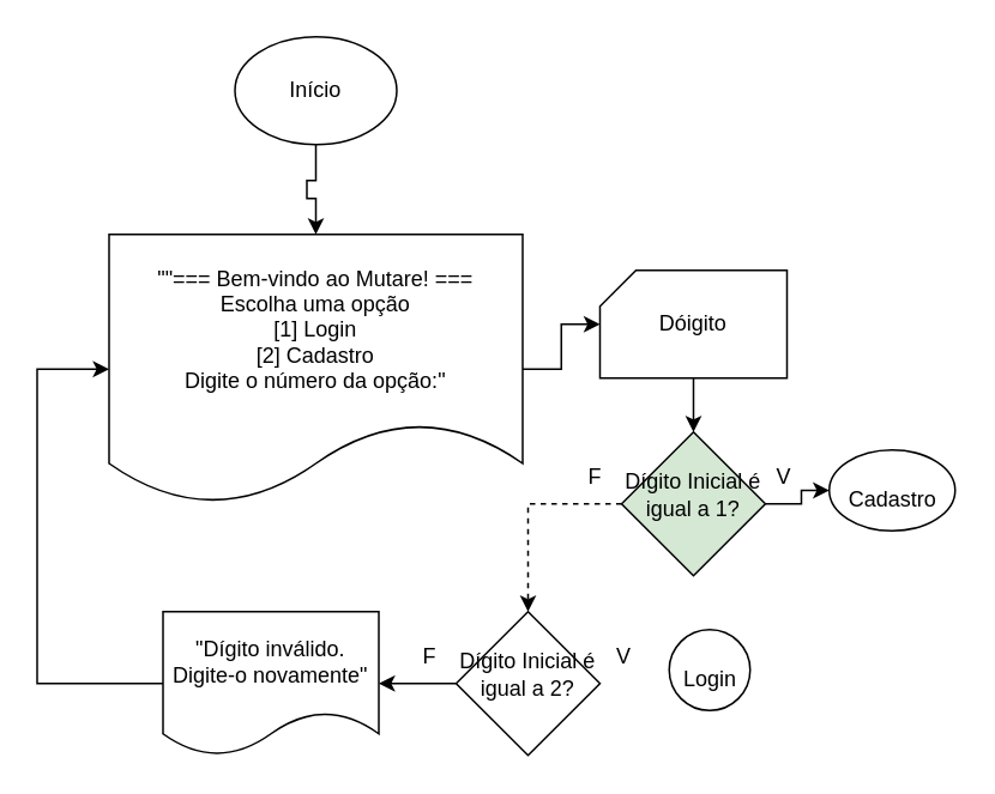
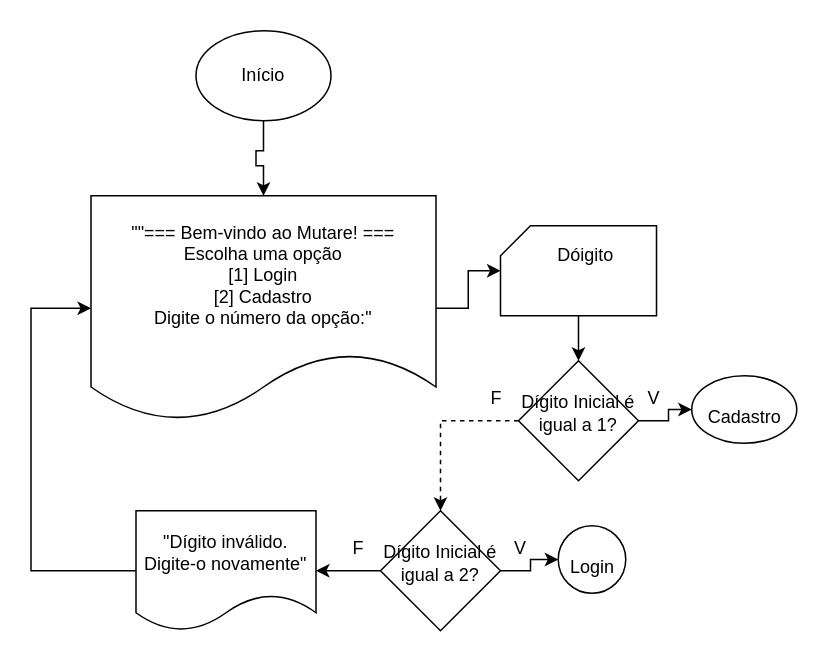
  <mxCell id="0" />
  <mxCell id="1" parent="0" />
  <mxCell id="2" value="" style="edgeStyle=orthogonalEdgeStyle;rounded=0;orthogonalLoop=1;jettySize=auto;html=1;" edge="1" parent="1" source="3" target="5"><mxGeometry relative="1" as="geometry" /></mxCell>
  <mxCell id="3" value="&quot;&quot;&lt;span style=&quot;background-color: transparent;&quot;&gt;=== Bem-vindo ao Mutare! ===&lt;/span&gt;&lt;div&gt;Escolha uma opção&lt;/div&gt;&lt;div&gt;[1] Login&lt;/div&gt;&lt;div&gt;[2] Cadastro&lt;/div&gt;&lt;span style=&quot;background-color: transparent;&quot;&gt;Digite o número da opção:&lt;/span&gt;&quot;" style="shape=document;whiteSpace=wrap;html=1;boundedLbl=1;" vertex="1" parent="1"><mxGeometry x="60" y="130" width="230" height="150" as="geometry" /></mxCell>
  <mxCell id="4" value="" style="group" vertex="1" connectable="0" parent="1"><mxGeometry x="333" y="150" width="104" height="60" as="geometry" /></mxCell>
  <mxCell id="5" value="" style="verticalLabelPosition=bottom;verticalAlign=top;html=1;shape=card;whiteSpace=wrap;size=20;arcSize=12;" vertex="1" parent="4"><mxGeometry width="104" height="60" as="geometry" /></mxCell>
- <mxCell id="6" value="Dóigito" style="text;html=1;align=center;verticalAlign=middle;whiteSpace=wrap;rounded=0;" vertex="1" parent="4"><mxGeometry x="22" y="15" width="60" height="30" as="geometry" /></mxCell>
+ <mxCell id="6" value="Dóigito" style="text;html=1;align=center;verticalAlign=middle;whiteSpace=wrap;rounded=0;" vertex="1" parent="4"><mxGeometry x="27" y="5" width="60" height="30" as="geometry" /></mxCell>
  <mxCell id="7" value="" style="edgeStyle=orthogonalEdgeStyle;rounded=0;orthogonalLoop=1;jettySize=auto;html=1;exitX=0.5;exitY=1;exitDx=0;exitDy=0;entryX=0.5;entryY=0;entryDx=0;entryDy=0;" edge="1" parent="1" source="8" target="3"><mxGeometry relative="1" as="geometry"><Array as="points"><mxPoint x="170" y="100" /><mxPoint x="170" y="110" /><mxPoint x="175" y="110" /></Array></mxGeometry></mxCell>
  <mxCell id="8" value="Início" style="ellipse;whiteSpace=wrap;html=1;" vertex="1" parent="1"><mxGeometry x="130" y="20" width="90" height="60" as="geometry" /></mxCell>
  <mxCell id="9" value="" style="edgeStyle=orthogonalEdgeStyle;rounded=0;orthogonalLoop=1;jettySize=auto;html=1;entryX=0.5;entryY=0;entryDx=0;entryDy=0;" edge="1" parent="1" source="5" target="17"><mxGeometry relative="1" as="geometry"><mxPoint x="382" y="240" as="targetPoint" /></mxGeometry></mxCell>
+ <mxCell id="10" value="" style="edgeStyle=orthogonalEdgeStyle;rounded=0;orthogonalLoop=1;jettySize=auto;html=1;" edge="1" parent="1" source="12" target="13"><mxGeometry relative="1" as="geometry" /></mxCell>
  <mxCell id="11" style="edgeStyle=orthogonalEdgeStyle;rounded=0;orthogonalLoop=1;jettySize=auto;html=1;exitX=0;exitY=0.5;exitDx=0;exitDy=0;entryX=1;entryY=0.5;entryDx=0;entryDy=0;" edge="1" parent="1" source="12" target="20"><mxGeometry relative="1" as="geometry"><mxPoint x="190" y="450" as="targetPoint" /></mxGeometry></mxCell>
  <mxCell id="12" value="&lt;div&gt;&lt;br&gt;&lt;/div&gt;&lt;div&gt;&lt;span style=&quot;background-color: transparent; color: light-dark(rgb(0, 0, 0), rgb(255, 255, 255));&quot;&gt;Dígito Inicial é igual a 2?&lt;/span&gt;&lt;/div&gt;" style="rhombus;whiteSpace=wrap;html=1;verticalAlign=top;arcSize=12;" vertex="1" parent="1"><mxGeometry x="253" y="340" width="80" height="80" as="geometry" /></mxCell>
  <mxCell id="13" value="&lt;div&gt;&lt;br&gt;&lt;/div&gt;Login" style="ellipse;whiteSpace=wrap;html=1;verticalAlign=top;arcSize=12;" vertex="1" parent="1"><mxGeometry x="371.5" y="350" width="45" height="45" as="geometry" /></mxCell>
  <mxCell id="14" value="V" style="text;html=1;align=center;verticalAlign=middle;resizable=0;points=[];autosize=1;strokeColor=none;fillColor=none;" vertex="1" parent="1"><mxGeometry x="331" y="350" width="30" height="30" as="geometry" /></mxCell>
  <mxCell id="15" value="" style="edgeStyle=orthogonalEdgeStyle;rounded=0;orthogonalLoop=1;jettySize=auto;html=1;entryX=0;entryY=0.5;entryDx=0;entryDy=0;" edge="1" parent="1" source="17" target="23"><mxGeometry relative="1" as="geometry"><mxPoint x="463.5" y="280" as="targetPoint" /></mxGeometry></mxCell>
  <mxCell id="16" style="edgeStyle=orthogonalEdgeStyle;rounded=0;orthogonalLoop=1;jettySize=auto;html=1;exitX=0;exitY=0.5;exitDx=0;exitDy=0;entryX=0.5;entryY=0;entryDx=0;entryDy=0;dashed=1;" edge="1" parent="1" source="17" target="12"><mxGeometry relative="1" as="geometry" /></mxCell>
- <mxCell id="17" value="&lt;div&gt;&lt;br&gt;&lt;/div&gt;&lt;div&gt;&lt;span style=&quot;background-color: transparent; color: light-dark(rgb(0, 0, 0), rgb(255, 255, 255));&quot;&gt;Dígito Inicial é igual a 1?&lt;/span&gt;&lt;/div&gt;" style="rhombus;whiteSpace=wrap;html=1;verticalAlign=top;arcSize=12;fillColor=#d5e8d4;" vertex="1" parent="1"><mxGeometry x="345" y="240" width="80" height="80" as="geometry" /></mxCell>
+ <mxCell id="17" value="&lt;div&gt;&lt;br&gt;&lt;/div&gt;&lt;div&gt;&lt;span style=&quot;background-color: transparent; color: light-dark(rgb(0, 0, 0), rgb(255, 255, 255));&quot;&gt;Dígito Inicial é igual a 1?&lt;/span&gt;&lt;/div&gt;" style="rhombus;whiteSpace=wrap;html=1;verticalAlign=top;arcSize=12;" vertex="1" parent="1"><mxGeometry x="345" y="240" width="80" height="80" as="geometry" /></mxCell>
  <mxCell id="18" value="V" style="text;html=1;align=center;verticalAlign=middle;resizable=0;points=[];autosize=1;strokeColor=none;fillColor=none;" vertex="1" parent="1"><mxGeometry x="420" y="250" width="30" height="30" as="geometry" /></mxCell>
  <mxCell id="19" style="edgeStyle=orthogonalEdgeStyle;rounded=0;orthogonalLoop=1;jettySize=auto;html=1;exitX=0;exitY=0.5;exitDx=0;exitDy=0;entryX=0;entryY=0.5;entryDx=0;entryDy=0;" edge="1" parent="1" source="20" target="3"><mxGeometry relative="1" as="geometry"><Array as="points"><mxPoint x="20" y="380" /><mxPoint x="20" y="205" /></Array></mxGeometry></mxCell>
  <mxCell id="20" value="&quot;Dígito inválido. Digite-o novamente&quot;" style="shape=document;whiteSpace=wrap;html=1;boundedLbl=1;" vertex="1" parent="1"><mxGeometry x="90" y="340" width="120" height="80" as="geometry" /></mxCell>
  <mxCell id="21" value="F" style="text;html=1;align=center;verticalAlign=middle;resizable=0;points=[];autosize=1;strokeColor=none;fillColor=none;" vertex="1" parent="1"><mxGeometry x="315" y="250" width="30" height="30" as="geometry" /></mxCell>
  <mxCell id="22" value="F" style="text;html=1;align=center;verticalAlign=middle;resizable=0;points=[];autosize=1;strokeColor=none;fillColor=none;" vertex="1" parent="1"><mxGeometry x="223" y="350" width="30" height="30" as="geometry" /></mxCell>
  <mxCell id="23" value="&lt;div&gt;&lt;br&gt;&lt;/div&gt;Cadastro&lt;div&gt;&lt;br&gt;&lt;/div&gt;" style="ellipse;whiteSpace=wrap;html=1;verticalAlign=top;arcSize=12;" vertex="1" parent="1"><mxGeometry x="460.5" y="250" width="70" height="45" as="geometry" /></mxCell>
